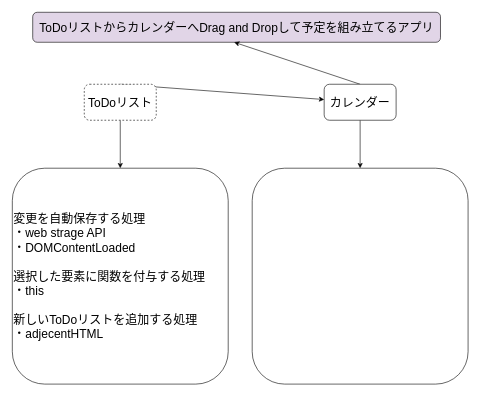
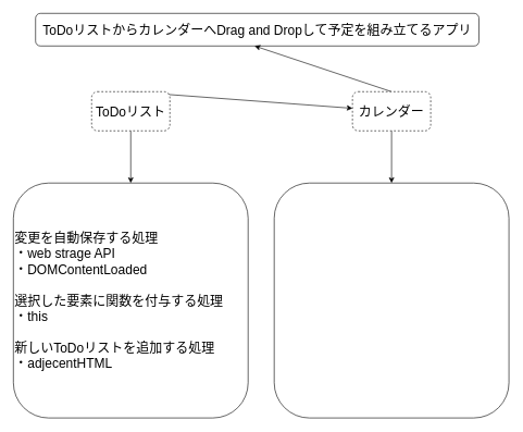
  <mxCell id="0" />
  <mxCell id="1" parent="0" />
- <mxCell id="2" value="ToDoリストからカレンダーへDrag and Dropして予定を組み立てるアプリ" style="rounded=1;whiteSpace=wrap;html=1;fontSize=20;fillColor=#e1d5e7;" vertex="1" parent="1"><mxGeometry x="54" y="20" width="680" height="50" as="geometry" /></mxCell>
+ <mxCell id="2" value="ToDoリストからカレンダーへDrag and Dropして予定を組み立てるアプリ" style="rounded=1;whiteSpace=wrap;html=1;fontSize=20;" vertex="1" parent="1"><mxGeometry x="54" y="20" width="680" height="50" as="geometry" /></mxCell>
  <mxCell id="3" style="edgeStyle=none;html=1;exitX=0.5;exitY=0;exitDx=0;exitDy=0;fontSize=20;" edge="1" parent="1" source="5" target="8"><mxGeometry relative="1" as="geometry" /></mxCell>
  <mxCell id="4" value="" style="edgeStyle=none;html=1;fontSize=20;" edge="1" parent="1" source="5" target="9"><mxGeometry relative="1" as="geometry" /></mxCell>
  <mxCell id="5" value="ToDoリスト" style="rounded=1;whiteSpace=wrap;html=1;fontSize=20;dashed=1;" vertex="1" parent="1"><mxGeometry x="140" y="140" width="120" height="60" as="geometry" /></mxCell>
  <mxCell id="6" style="edgeStyle=none;html=1;exitX=0.5;exitY=0;exitDx=0;exitDy=0;fontSize=20;" edge="1" parent="1" source="8"><mxGeometry relative="1" as="geometry"><mxPoint x="390" y="70" as="targetPoint" /></mxGeometry></mxCell>
  <mxCell id="7" value="" style="edgeStyle=none;html=1;fontSize=20;fontColor=#cccccc;" edge="1" parent="1" source="8" target="10"><mxGeometry relative="1" as="geometry" /></mxCell>
- <mxCell id="8" value="カレンダー" style="rounded=1;whiteSpace=wrap;html=1;fontSize=20;" vertex="1" parent="1"><mxGeometry x="540" y="140" width="120" height="60" as="geometry" /></mxCell>
+ <mxCell id="8" value="カレンダー" style="rounded=1;whiteSpace=wrap;html=1;fontSize=20;dashed=1;" vertex="1" parent="1"><mxGeometry x="540" y="140" width="120" height="60" as="geometry" /></mxCell>
  <mxCell id="9" value="変更を自動保存する処理&lt;br&gt;・web strage API&lt;br&gt;・DOMContentLoaded&lt;br&gt;&lt;br&gt;選択した要素に関数を付与する処理&lt;br&gt;・this&lt;br&gt;&lt;br&gt;新しいToDoリストを追加する処理&lt;br&gt;・adjecentHTML" style="whiteSpace=wrap;html=1;fontSize=20;rounded=1;align=left;" vertex="1" parent="1"><mxGeometry x="20" y="280" width="360" height="360" as="geometry" /></mxCell>
  <mxCell id="10" value="" style="whiteSpace=wrap;html=1;fontSize=20;rounded=1;align=left;" vertex="1" parent="1"><mxGeometry x="420" y="280" width="360" height="360" as="geometry" /></mxCell>
